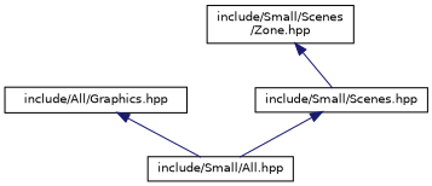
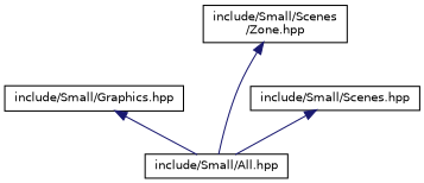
  digraph {
    node [color=black fillcolor=white fontname=Helvetica fontsize=10 shape=record style=filled]
    edge [color=midnightblue dir=back fontname=Helvetica fontsize=10 labelfontname=Helvetica labelfontsize=10 style=solid]
-   n1 [height=0.2 label="include/All/Graphics.hpp" width=0.4]
+   n1 [height=0.2 label="include/Small/Graphics.hpp" width=0.4]
    n2 [height=0.2 label="include/Small/All.hpp" width=0.4]
    n3 [height=0.2 label="include/Small/Scenes\l/Zone.hpp" width=0.4]
    n4 [height=0.2 label="include/Small/Scenes.hpp" width=0.4]
    n1 -> n2
-   n3 -> n4
+   n3 -> n2
    n4 -> n2
  }
